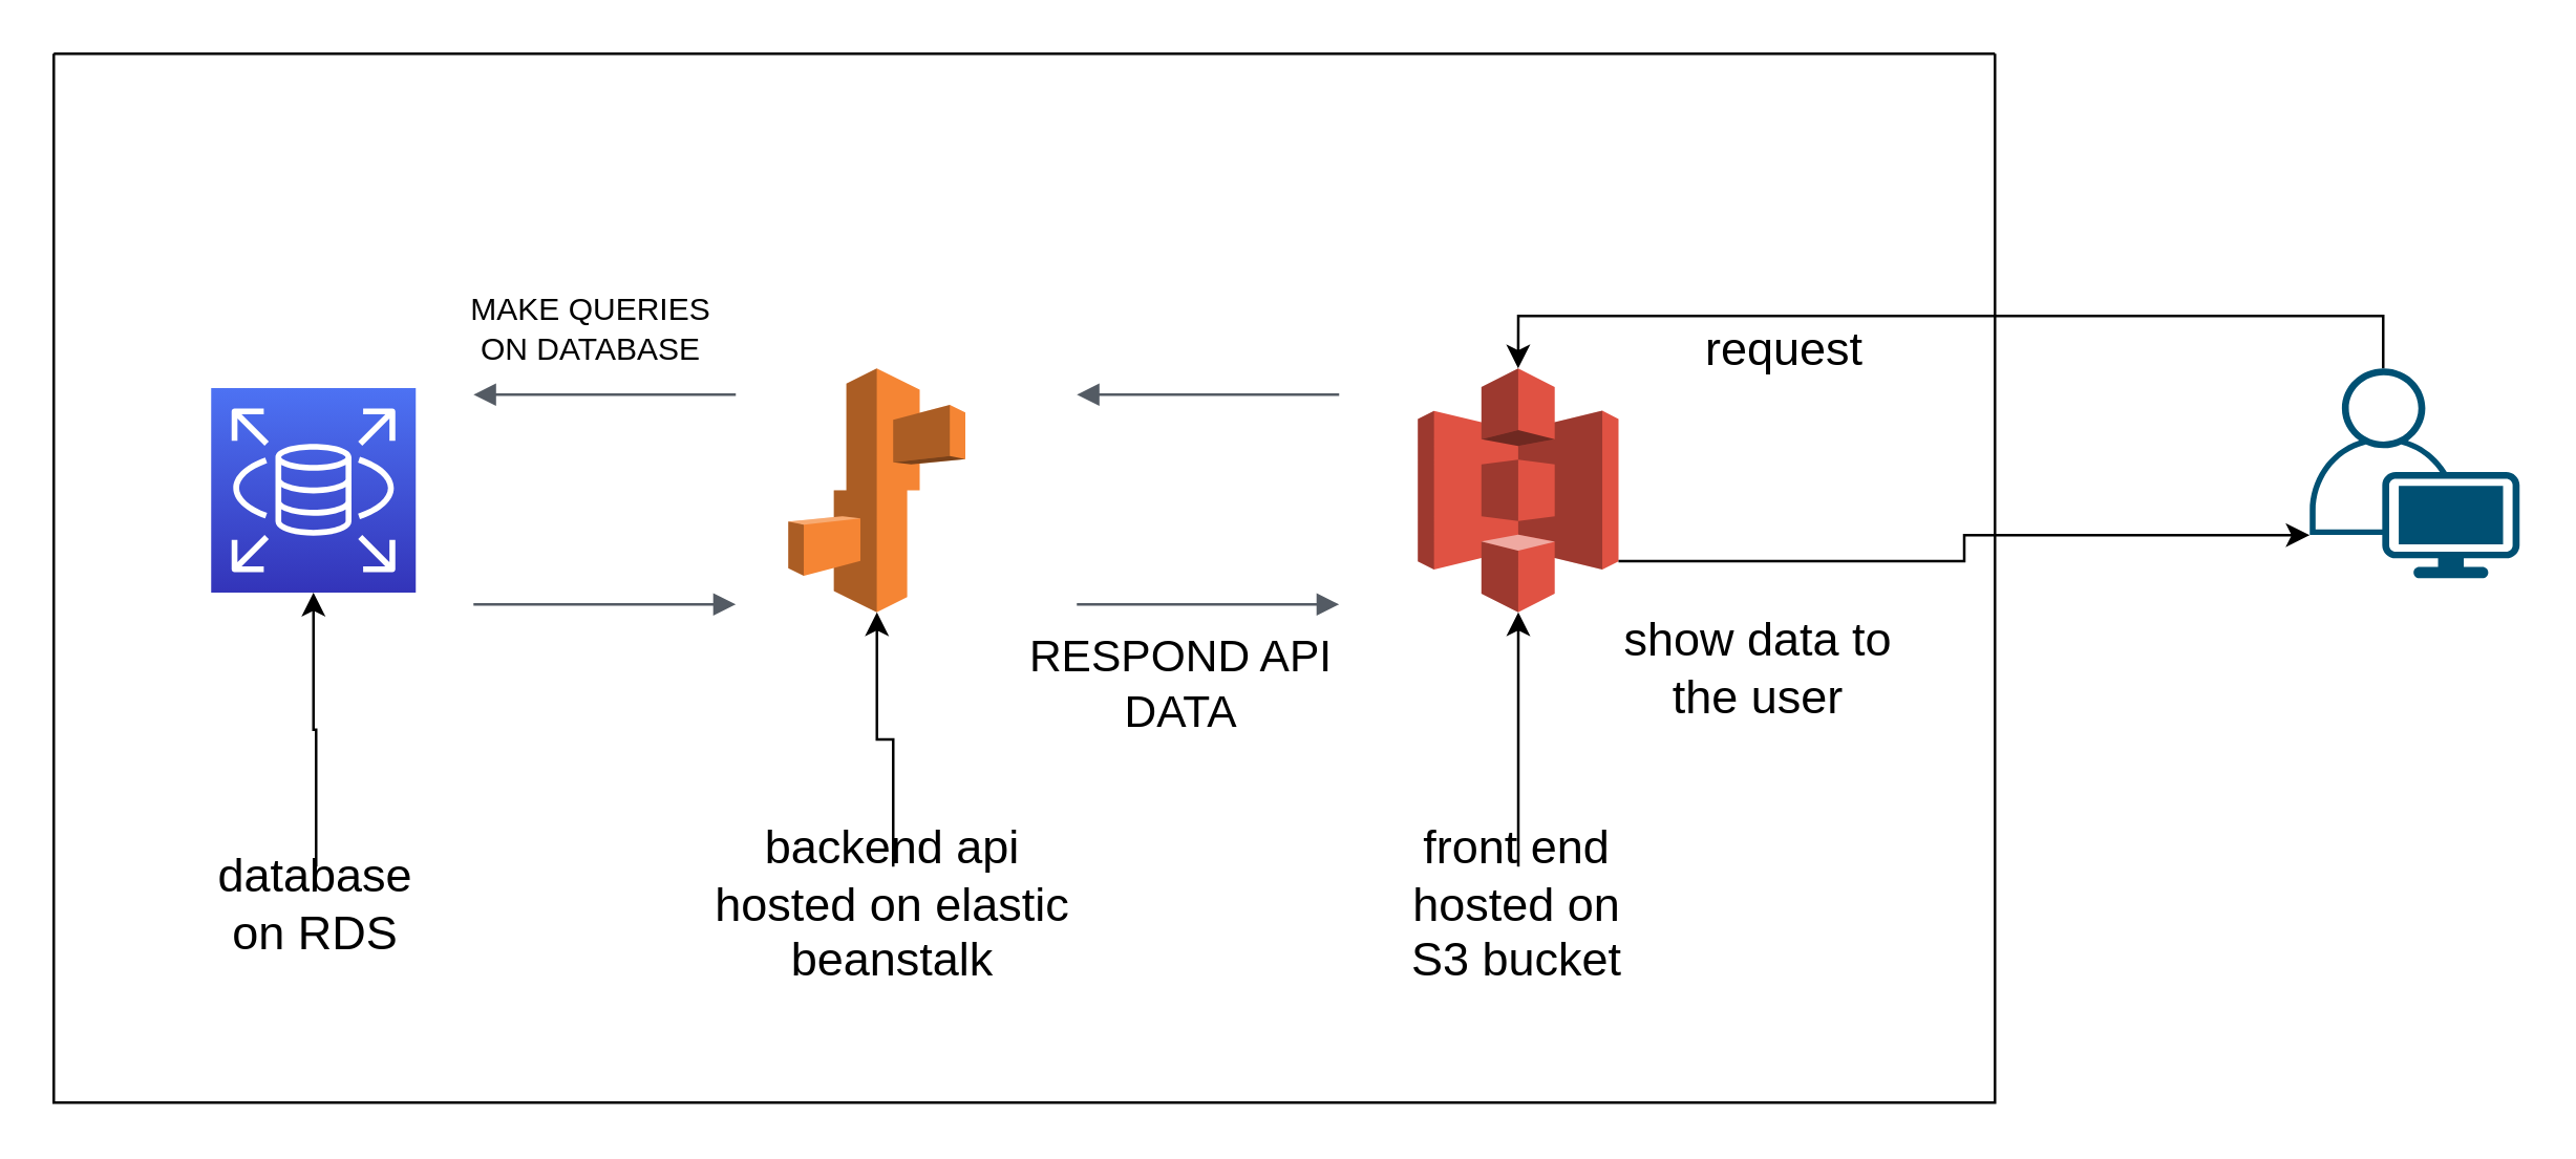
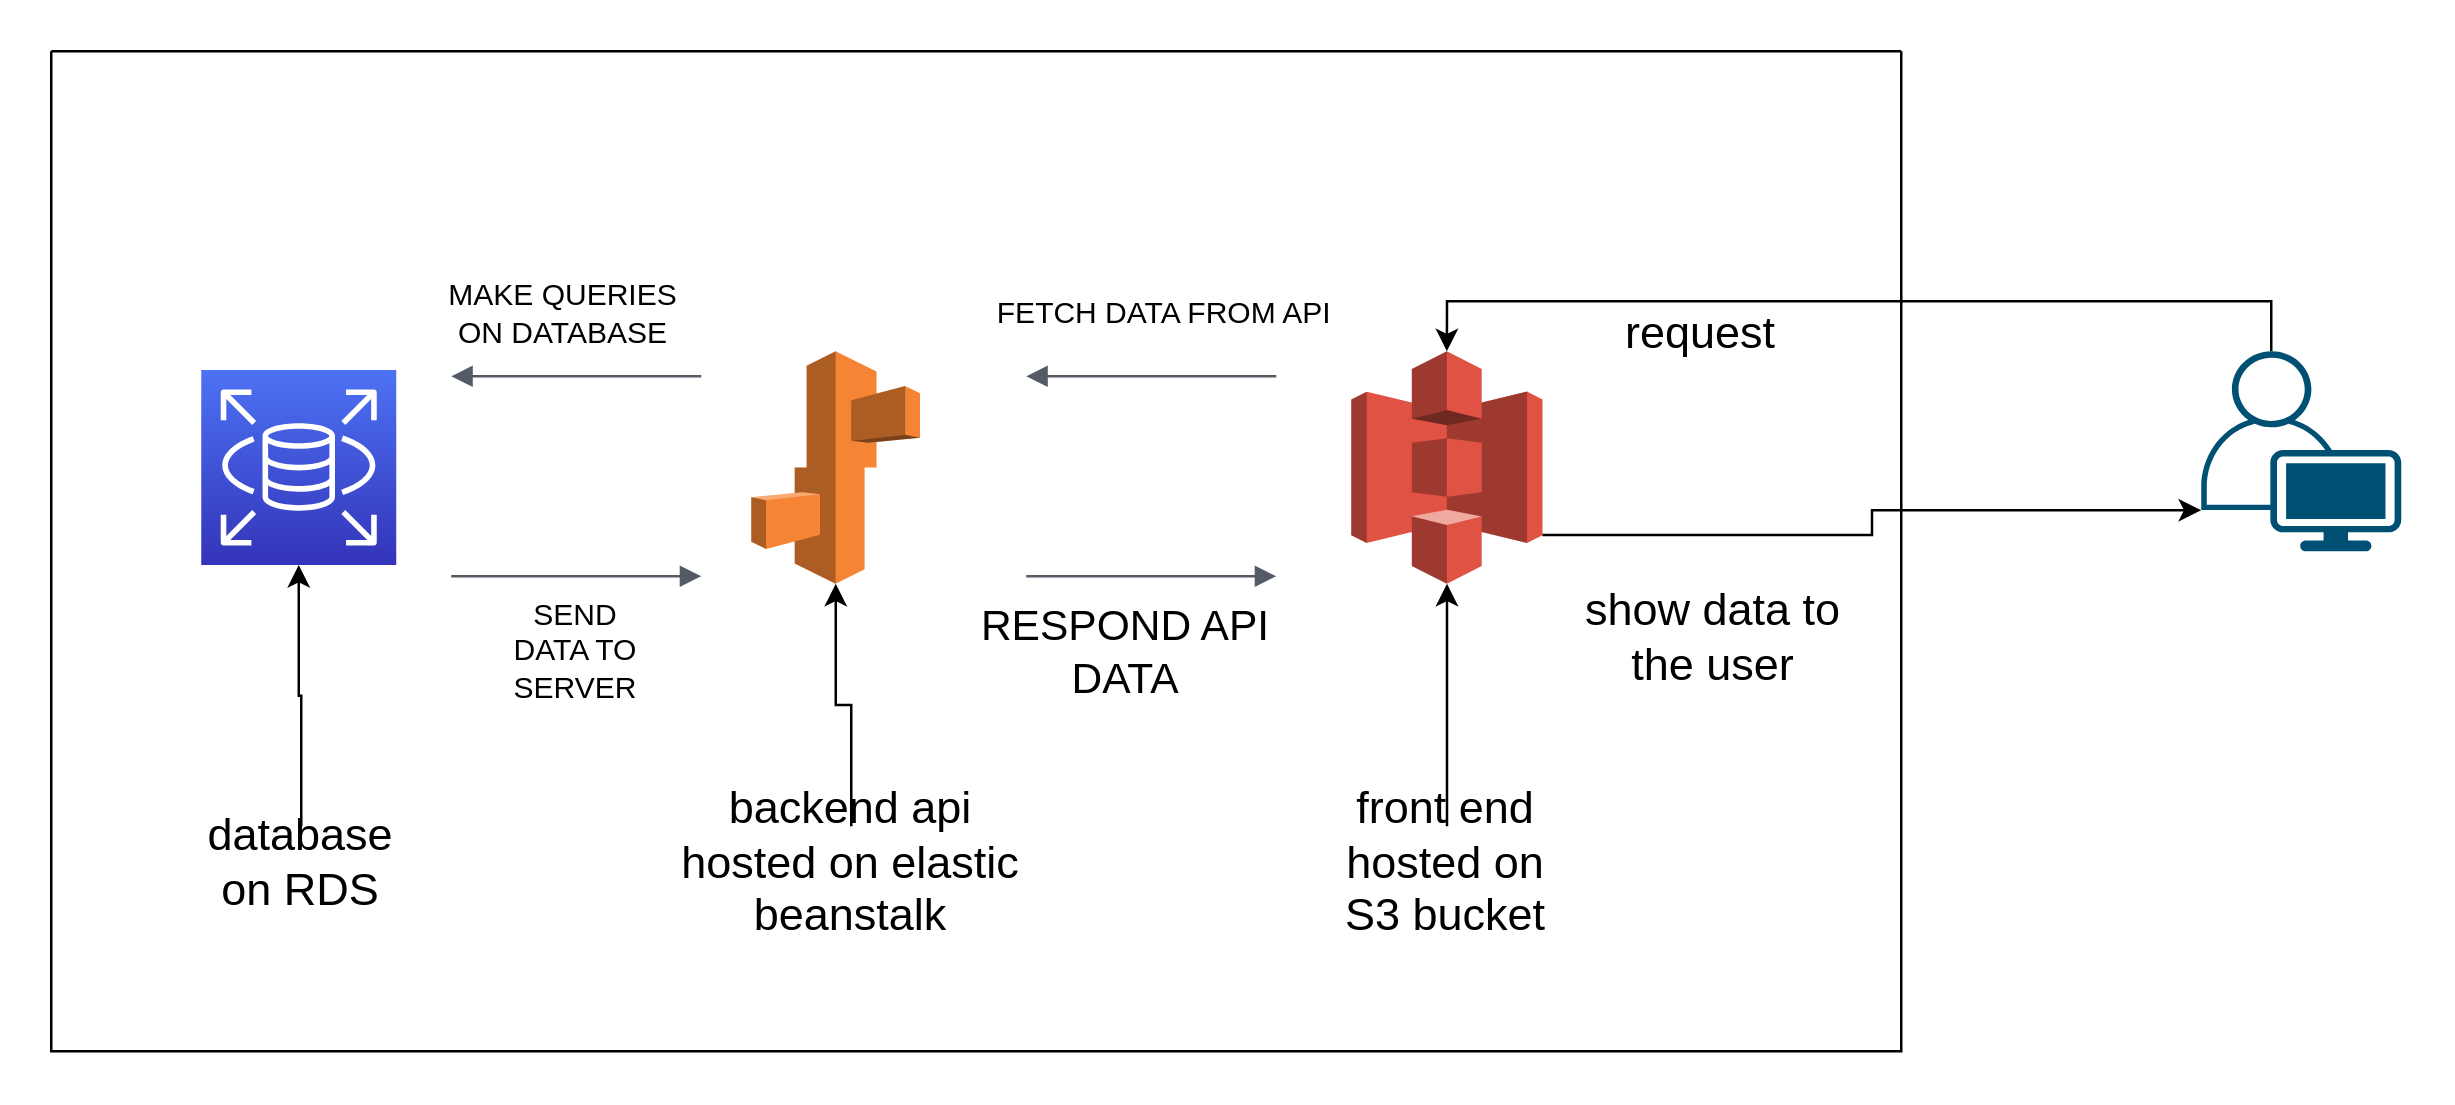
  <mxCell id="0" />
  <mxCell id="1" parent="0" />
  <mxCell id="2" value="" style="swimlane;startSize=0;" vertex="1" parent="1"><mxGeometry x="20" y="20" width="740" height="400" as="geometry" /></mxCell>
  <mxCell id="3" value="" style="outlineConnect=0;dashed=0;verticalLabelPosition=bottom;verticalAlign=top;align=center;html=1;shape=mxgraph.aws3.elastic_beanstalk;fillColor=#F58534;gradientColor=none;" vertex="1" parent="2"><mxGeometry x="280" y="120" width="67.5" height="93" as="geometry" /></mxCell>
  <mxCell id="4" value="" style="sketch=0;points=[[0,0,0],[0.25,0,0],[0.5,0,0],[0.75,0,0],[1,0,0],[0,1,0],[0.25,1,0],[0.5,1,0],[0.75,1,0],[1,1,0],[0,0.25,0],[0,0.5,0],[0,0.75,0],[1,0.25,0],[1,0.5,0],[1,0.75,0]];outlineConnect=0;fontColor=#232F3E;gradientColor=#4D72F3;gradientDirection=north;fillColor=#3334B9;strokeColor=#ffffff;dashed=0;verticalLabelPosition=bottom;verticalAlign=top;align=center;html=1;fontSize=12;fontStyle=0;aspect=fixed;shape=mxgraph.aws4.resourceIcon;resIcon=mxgraph.aws4.rds;" vertex="1" parent="2"><mxGeometry x="60" y="127.5" width="78" height="78" as="geometry" /></mxCell>
  <mxCell id="5" value="" style="outlineConnect=0;dashed=0;verticalLabelPosition=bottom;verticalAlign=top;align=center;html=1;shape=mxgraph.aws3.s3;fillColor=#E05243;gradientColor=none;" vertex="1" parent="2"><mxGeometry x="520" y="120" width="76.5" height="93" as="geometry" /></mxCell>
  <mxCell id="6" value="" style="edgeStyle=orthogonalEdgeStyle;html=1;endArrow=block;elbow=vertical;startArrow=none;endFill=1;strokeColor=#545B64;rounded=0;" edge="1" parent="2"><mxGeometry width="100" relative="1" as="geometry"><mxPoint x="160" y="210" as="sourcePoint" /><mxPoint x="260" y="210" as="targetPoint" /></mxGeometry></mxCell>
  <mxCell id="7" value="" style="edgeStyle=orthogonalEdgeStyle;html=1;endArrow=none;elbow=vertical;startArrow=block;startFill=1;strokeColor=#545B64;rounded=0;" edge="1" parent="2"><mxGeometry width="100" relative="1" as="geometry"><mxPoint x="160" y="130" as="sourcePoint" /><mxPoint x="260" y="130" as="targetPoint" /></mxGeometry></mxCell>
  <mxCell id="8" value="" style="edgeStyle=orthogonalEdgeStyle;html=1;endArrow=block;elbow=vertical;startArrow=none;endFill=1;strokeColor=#545B64;rounded=0;" edge="1" parent="2"><mxGeometry width="100" relative="1" as="geometry"><mxPoint x="390" y="210" as="sourcePoint" /><mxPoint x="490" y="210" as="targetPoint" /></mxGeometry></mxCell>
  <mxCell id="9" value="" style="edgeStyle=orthogonalEdgeStyle;html=1;endArrow=none;elbow=vertical;startArrow=block;startFill=1;strokeColor=#545B64;rounded=0;" edge="1" parent="2"><mxGeometry width="100" relative="1" as="geometry"><mxPoint x="390" y="130" as="sourcePoint" /><mxPoint x="490" y="130" as="targetPoint" /></mxGeometry></mxCell>
  <mxCell id="10" value="&lt;font style=&quot;font-size: 18px;&quot;&gt;request &lt;/font&gt;" style="text;html=1;strokeColor=none;fillColor=none;align=center;verticalAlign=middle;whiteSpace=wrap;rounded=0;fontSize=19;" vertex="1" parent="2"><mxGeometry x="630" y="97.5" width="60" height="30" as="geometry" /></mxCell>
- <mxCell id="11" value="show data to the user" style="text;html=1;strokeColor=none;fillColor=none;align=center;verticalAlign=middle;whiteSpace=wrap;rounded=0;fontSize=18;" vertex="1" parent="2"><mxGeometry x="595" y="220" width="110" height="30" as="geometry" /></mxCell>
+ <mxCell id="11" value="show data to the user" style="text;html=1;strokeColor=none;fillColor=none;align=center;verticalAlign=middle;whiteSpace=wrap;rounded=0;fontSize=18;" vertex="1" parent="2"><mxGeometry x="610" y="220" width="110" height="30" as="geometry" /></mxCell>
  <mxCell id="12" value="" style="edgeStyle=orthogonalEdgeStyle;rounded=0;orthogonalLoop=1;jettySize=auto;html=1;fontSize=18;" edge="1" parent="2" source="13" target="5"><mxGeometry relative="1" as="geometry" /></mxCell>
  <mxCell id="13" value="front end hosted on S3 bucket" style="text;html=1;strokeColor=none;fillColor=none;align=center;verticalAlign=middle;whiteSpace=wrap;rounded=0;fontSize=18;" vertex="1" parent="2"><mxGeometry x="512.25" y="310" width="92" height="30" as="geometry" /></mxCell>
  <mxCell id="14" value="" style="edgeStyle=orthogonalEdgeStyle;rounded=0;orthogonalLoop=1;jettySize=auto;html=1;fontSize=18;" edge="1" parent="2" source="15" target="3"><mxGeometry relative="1" as="geometry" /></mxCell>
  <mxCell id="15" value="backend api hosted on elastic beanstalk" style="text;html=1;strokeColor=none;fillColor=none;align=center;verticalAlign=middle;whiteSpace=wrap;rounded=0;fontSize=18;" vertex="1" parent="2"><mxGeometry x="250" y="310" width="140" height="30" as="geometry" /></mxCell>
  <mxCell id="16" style="edgeStyle=orthogonalEdgeStyle;rounded=0;orthogonalLoop=1;jettySize=auto;html=1;entryX=0.5;entryY=1;entryDx=0;entryDy=0;entryPerimeter=0;fontSize=18;" edge="1" parent="2" source="17" target="4"><mxGeometry relative="1" as="geometry" /></mxCell>
  <mxCell id="17" value="database on RDS" style="text;html=1;strokeColor=none;fillColor=none;align=center;verticalAlign=middle;whiteSpace=wrap;rounded=0;fontSize=18;" vertex="1" parent="2"><mxGeometry x="60" y="310" width="80" height="30" as="geometry" /></mxCell>
+ <mxCell id="18" value="FETCH DATA FROM API" style="text;html=1;align=center;verticalAlign=middle;resizable=0;points=[];autosize=1;strokeColor=none;fillColor=none;fontSize=12;" vertex="1" parent="2"><mxGeometry x="370" y="90" width="150" height="30" as="geometry" /></mxCell>
  <mxCell id="19" value="MAKE QUERIES ON DATABASE" style="text;html=1;strokeColor=none;fillColor=none;align=center;verticalAlign=middle;whiteSpace=wrap;rounded=0;fontSize=12;" vertex="1" parent="2"><mxGeometry x="150" y="90" width="110" height="30" as="geometry" /></mxCell>
+ <mxCell id="20" value="SEND DATA TO SERVER" style="text;html=1;strokeColor=none;fillColor=none;align=center;verticalAlign=middle;whiteSpace=wrap;rounded=0;fontSize=12;" vertex="1" parent="2"><mxGeometry x="180" y="225" width="60" height="30" as="geometry" /></mxCell>
  <mxCell id="21" style="edgeStyle=orthogonalEdgeStyle;rounded=0;orthogonalLoop=1;jettySize=auto;html=1;exitX=0.35;exitY=0;exitDx=0;exitDy=0;exitPerimeter=0;entryX=0.5;entryY=0;entryDx=0;entryDy=0;entryPerimeter=0;fontSize=18;" edge="1" parent="1" source="22" target="5"><mxGeometry relative="1" as="geometry" /></mxCell>
  <mxCell id="22" value="" style="points=[[0.35,0,0],[0.98,0.51,0],[1,0.71,0],[0.67,1,0],[0,0.795,0],[0,0.65,0]];verticalLabelPosition=bottom;sketch=0;html=1;verticalAlign=top;aspect=fixed;align=center;pointerEvents=1;shape=mxgraph.cisco19.user;fillColor=#005073;strokeColor=none;" vertex="1" parent="1"><mxGeometry x="880" y="140" width="80" height="80" as="geometry" /></mxCell>
  <mxCell id="23" style="edgeStyle=orthogonalEdgeStyle;rounded=0;orthogonalLoop=1;jettySize=auto;html=1;exitX=1;exitY=0.79;exitDx=0;exitDy=0;exitPerimeter=0;entryX=0;entryY=0.795;entryDx=0;entryDy=0;entryPerimeter=0;fontSize=18;" edge="1" parent="1" source="5" target="22"><mxGeometry relative="1" as="geometry" /></mxCell>
  <mxCell id="24" value="RESPOND API DATA" style="shape=note;whiteSpace=wrap;html=1;backgroundOutline=1;fontColor=#000000;darkOpacity=0.05;fillColor=#FFF9B2;strokeColor=none;fillStyle=solid;direction=west;gradientDirection=north;gradientColor=#FFF2A1;shadow=1;size=20;pointerEvents=1;fontSize=17;" vertex="1" parent="1"><mxGeometry x="390" y="260" width="120" as="geometry" /></mxCell>
